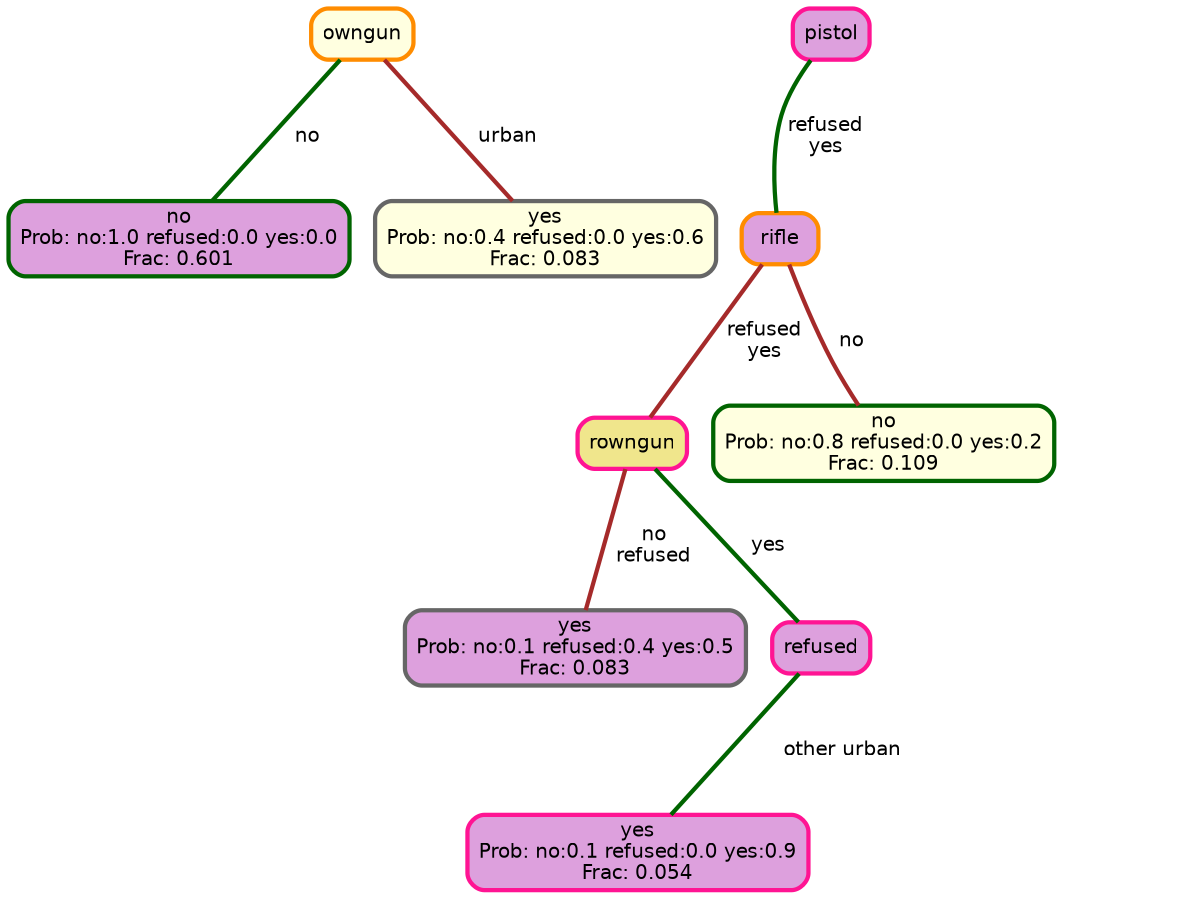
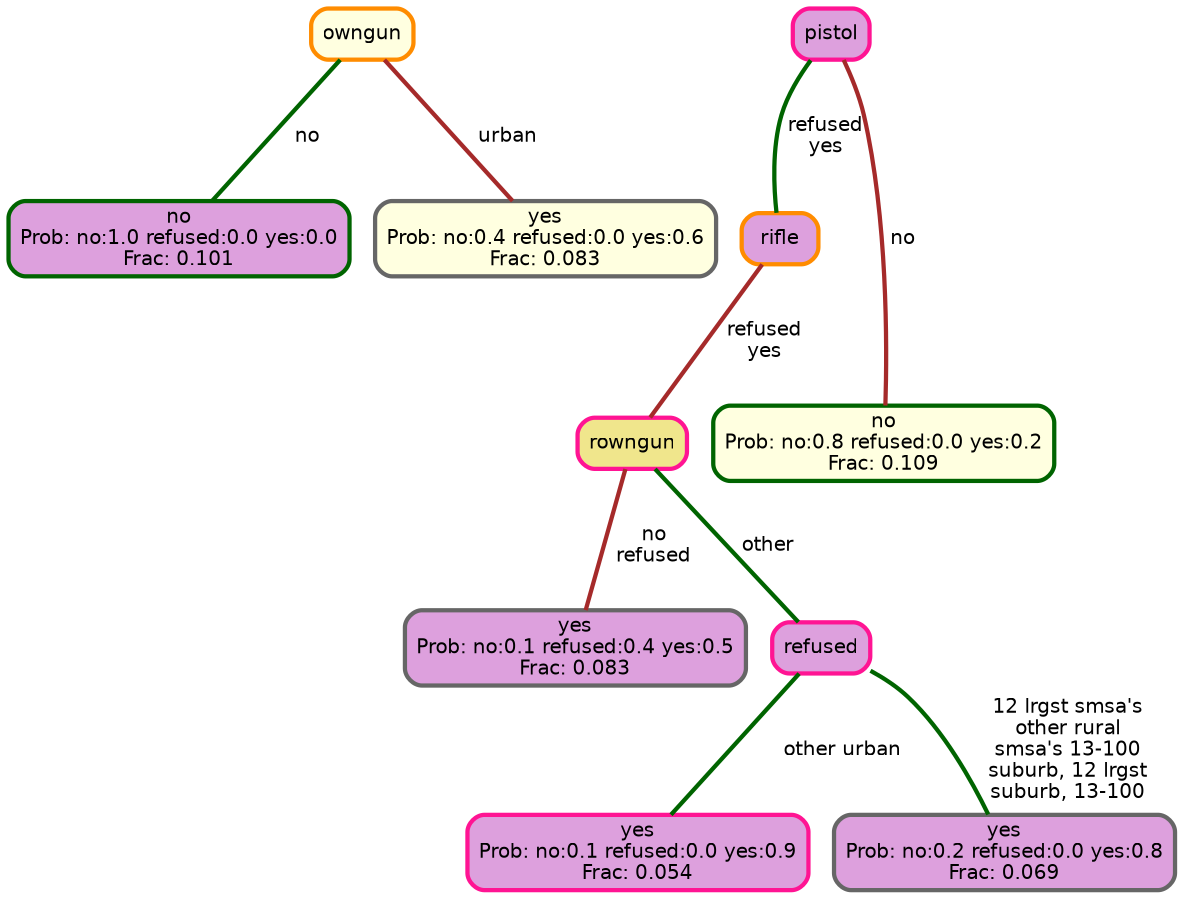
  graph {
    ranksep="0 equally"
    splines=straight
    node [color=deeppink fillcolor=plum fontcolor=black fontname=helvetica penwidth=3 shape=box style="filled, rounded"]
    edge [color=darkgreen fontname=helvetica penwidth=3]
-   n1 [color=darkgreen label="no\nProb: no:1.0 refused:0.0 yes:0.0\nFrac: 0.601"]
+   n1 [color=darkgreen label="no\nProb: no:1.0 refused:0.0 yes:0.0\nFrac: 0.101"]
    n2 [color=darkorange fillcolor=lightyellow label=owngun]
    n3 [color=gray40 fillcolor=lightyellow label="yes\nProb: no:0.4 refused:0.0 yes:0.6\nFrac: 0.083"]
    n4 [label=pistol]
    n5 [color=darkorange label=rifle]
    n6 [color=darkgreen fillcolor=lightyellow label="no\nProb: no:0.8 refused:0.0 yes:0.2\nFrac: 0.109"]
    n7 [fillcolor=khaki label=rowngun]
    n8 [color=gray40 label="yes\nProb: no:0.1 refused:0.4 yes:0.5\nFrac: 0.083"]
    n9 [label=refused]
    n10 [label="yes\nProb: no:0.1 refused:0.0 yes:0.9\nFrac: 0.054"]
+   n11 [color=gray40 label="yes\nProb: no:0.2 refused:0.0 yes:0.8\nFrac: 0.069"]
    subgraph sub_1 {
      rank=same
    }
    n2 -- n1 [label=" no"]
    n2 -- n3 [color=brown label=" urban"]
    n4 -- n5 [label=" refused\n yes"]
-   n5 -- n6 [color=brown label=" no"]
+   n4 -- n6 [color=brown label=" no"]
    n5 -- n7 [color=brown label=" refused\n yes"]
    n7 -- n8 [color=brown label=" no\n refused"]
-   n7 -- n9 [label=" yes"]
+   n7 -- n9 [label=" other"]
    n9 -- n10 [label=" other urban"]
+   n9 -- n11 [label=" 12 lrgst smsa's\n other rural\n smsa's 13-100\n suburb, 12 lrgst\n suburb, 13-100"]
  }
